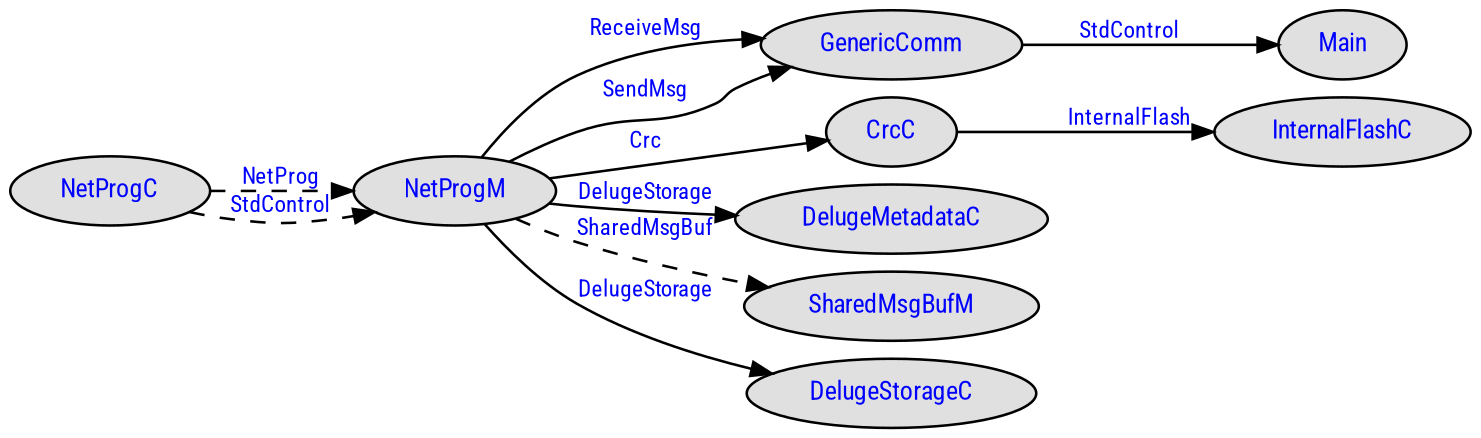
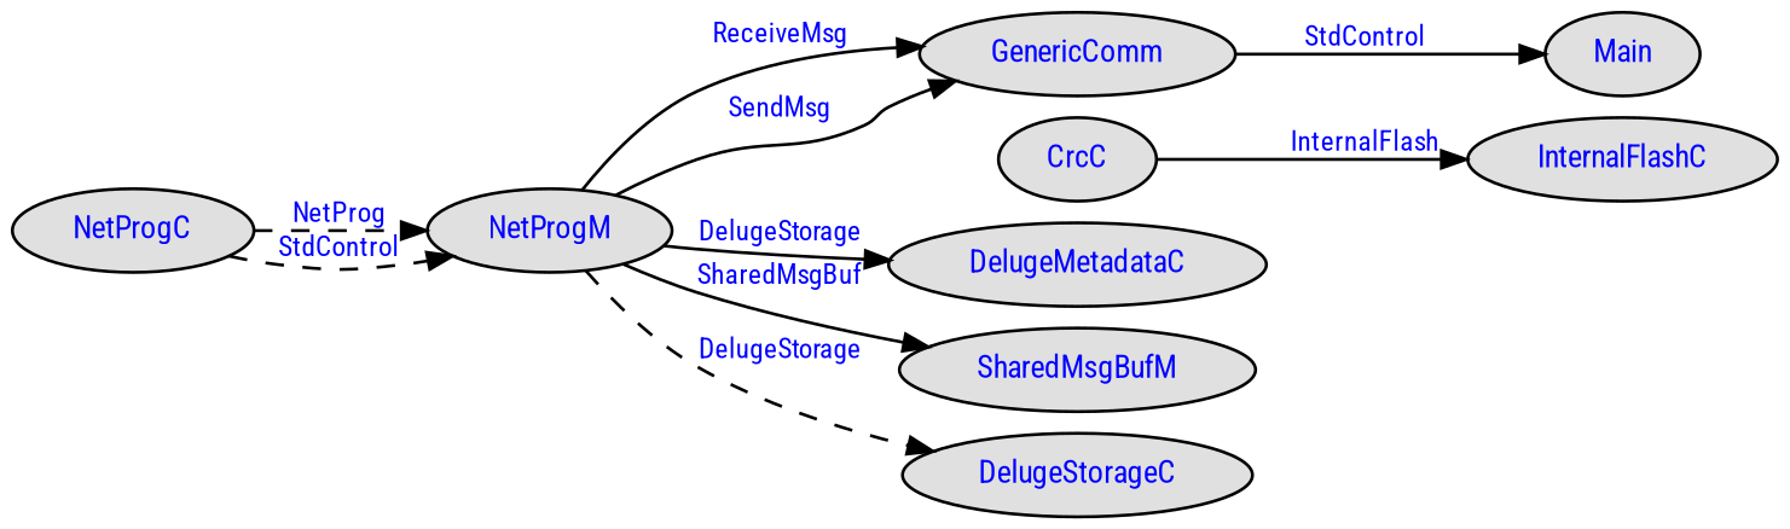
  digraph {
    fontname="Roboto Condensed"
    nodesep=0.1
    rankdir=LR
    ranksep=0.0005
    node [fillcolor="#e0e0e0" fontcolor=blue fontname="Roboto Condensed" fontsize=10 shape=ellipse style=filled]
    edge [arrowsize=.8 fontcolor=blue fontname="Roboto Condensed" fontsize=9]
    NetProgC [height=.1 width=.1]
    NetProgM [height=.1 width=.1]
    GenericComm [height=.1 width=.1]
    CrcC [height=.1 width=.1]
    DelugeMetadataC [height=.1 width=.1]
    SharedMsgBufM [height=.1 width=.1]
    DelugeStorageC [height=.1 width=.1]
    InternalFlashC [height=.1 width=.1]
    Main [height=.1 width=.1]
    NetProgC -> NetProgM [label=NetProg style=dashed]
    NetProgC -> NetProgM [label=StdControl style=dashed]
    NetProgM -> GenericComm [label=ReceiveMsg]
    NetProgM -> GenericComm [label=SendMsg]
-   NetProgM -> CrcC [label=Crc]
    NetProgM -> DelugeMetadataC [label=DelugeStorage]
-   NetProgM -> SharedMsgBufM [label=SharedMsgBuf style=dashed]
-   NetProgM -> DelugeStorageC [label=DelugeStorage]
+   NetProgM -> SharedMsgBufM [label=SharedMsgBuf]
+   NetProgM -> DelugeStorageC [label=DelugeStorage style=dashed]
    GenericComm -> Main [label=StdControl]
    CrcC -> InternalFlashC [label=InternalFlash]
  }
